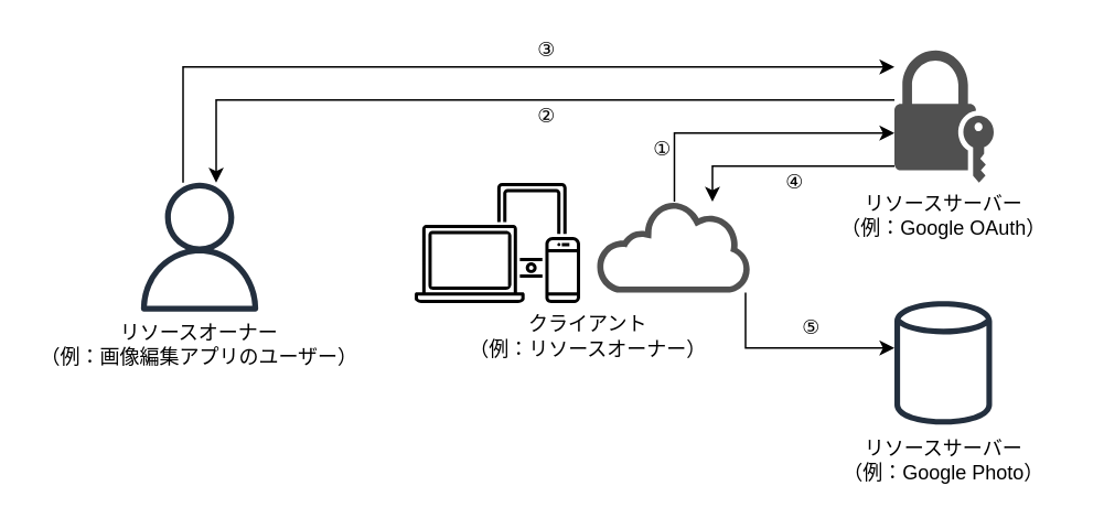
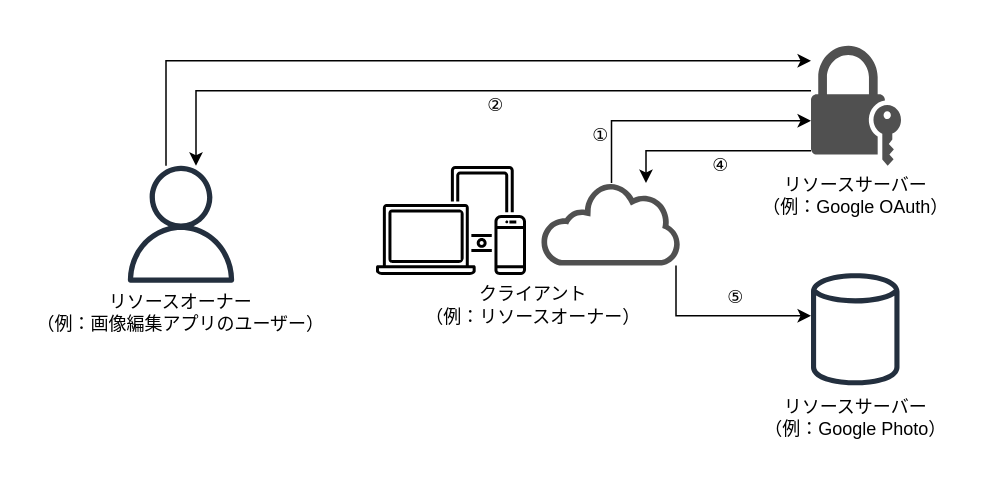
  <mxCell id="0" />
  <mxCell id="1" parent="0" />
  <mxCell id="2" style="edgeStyle=orthogonalEdgeStyle;rounded=0;orthogonalLoop=1;jettySize=auto;html=1;" edge="1" parent="1" source="3" target="10"><mxGeometry relative="1" as="geometry"><Array as="points"><mxPoint x="110" y="40" /></Array></mxGeometry></mxCell>
  <mxCell id="3" value="" style="outlineConnect=0;fontColor=#232F3E;gradientColor=none;fillColor=#232F3E;strokeColor=none;dashed=0;verticalLabelPosition=bottom;verticalAlign=top;align=center;html=1;fontSize=12;fontStyle=0;aspect=fixed;pointerEvents=1;shape=mxgraph.aws4.user;" vertex="1" parent="1"><mxGeometry x="81" y="110" width="78" height="78" as="geometry" /></mxCell>
  <mxCell id="4" style="edgeStyle=orthogonalEdgeStyle;rounded=0;orthogonalLoop=1;jettySize=auto;html=1;" edge="1" parent="1" source="6" target="10"><mxGeometry relative="1" as="geometry"><Array as="points"><mxPoint x="407" y="80" /></Array></mxGeometry></mxCell>
  <mxCell id="5" style="edgeStyle=orthogonalEdgeStyle;rounded=0;orthogonalLoop=1;jettySize=auto;html=1;" edge="1" parent="1" source="6" target="11"><mxGeometry relative="1" as="geometry"><Array as="points"><mxPoint x="450" y="210" /></Array></mxGeometry></mxCell>
  <mxCell id="6" value="" style="pointerEvents=1;shadow=0;dashed=0;html=1;strokeColor=none;fillColor=#505050;labelPosition=center;verticalLabelPosition=bottom;outlineConnect=0;verticalAlign=top;align=center;shape=mxgraph.office.clouds.cloud;" vertex="1" parent="1"><mxGeometry x="360" y="121.5" width="94" height="55" as="geometry" /></mxCell>
  <mxCell id="7" value="" style="outlineConnect=0;gradientColor=none;fontColor=#545B64;strokeColor=none;dashed=0;verticalLabelPosition=bottom;verticalAlign=top;align=center;html=1;fontSize=12;fontStyle=0;aspect=fixed;shape=mxgraph.aws4.illustration_devices;pointerEvents=1;fillColor=#000000;" vertex="1" parent="1"><mxGeometry x="250" y="110" width="100" height="73" as="geometry" /></mxCell>
  <mxCell id="8" style="edgeStyle=orthogonalEdgeStyle;rounded=0;orthogonalLoop=1;jettySize=auto;html=1;" edge="1" parent="1" source="10" target="3"><mxGeometry relative="1" as="geometry"><Array as="points"><mxPoint x="130" y="60" /></Array></mxGeometry></mxCell>
  <mxCell id="9" style="edgeStyle=orthogonalEdgeStyle;rounded=0;orthogonalLoop=1;jettySize=auto;html=1;" edge="1" parent="1" source="10" target="6"><mxGeometry relative="1" as="geometry"><Array as="points"><mxPoint x="430" y="100" /></Array></mxGeometry></mxCell>
  <mxCell id="10" value="" style="pointerEvents=1;shadow=0;dashed=0;html=1;strokeColor=none;fillColor=#505050;labelPosition=center;verticalLabelPosition=bottom;verticalAlign=top;outlineConnect=0;align=center;shape=mxgraph.office.security.lock_with_key_security;" vertex="1" parent="1"><mxGeometry x="540" y="30" width="60" height="80" as="geometry" /></mxCell>
  <mxCell id="11" value="" style="outlineConnect=0;fontColor=#232F3E;gradientColor=none;fillColor=#232F3E;strokeColor=none;dashed=0;verticalLabelPosition=bottom;verticalAlign=top;align=center;html=1;fontSize=12;fontStyle=0;aspect=fixed;pointerEvents=1;shape=mxgraph.aws4.generic_database;" vertex="1" parent="1"><mxGeometry x="540" y="180" width="59" height="78" as="geometry" /></mxCell>
  <mxCell id="12" value="リソースオーナー&lt;br&gt;（例：画像編集アプリのユーザー）" style="text;html=1;strokeColor=none;fillColor=none;align=center;verticalAlign=middle;whiteSpace=wrap;rounded=0;" vertex="1" parent="1"><mxGeometry y="188" width="200" height="40" as="geometry" x="20" /></mxCell>
  <mxCell id="13" value="クライアント&lt;br&gt;（例：リソースオーナー）" style="text;html=1;strokeColor=none;fillColor=none;align=center;verticalAlign=middle;whiteSpace=wrap;rounded=0;" vertex="1" parent="1"><mxGeometry x="280" y="183" width="150" height="40" as="geometry" /></mxCell>
  <mxCell id="14" value="リソースサーバー&lt;br&gt;（例：Google OAuth）" style="text;html=1;strokeColor=none;fillColor=none;align=center;verticalAlign=middle;whiteSpace=wrap;rounded=0;" vertex="1" parent="1"><mxGeometry x="495" y="110" width="150" height="40" as="geometry" /></mxCell>
  <mxCell id="15" value="リソースサーバー&lt;br&gt;（例：Google Photo）" style="text;html=1;strokeColor=none;fillColor=none;align=center;verticalAlign=middle;whiteSpace=wrap;rounded=0;" vertex="1" parent="1"><mxGeometry x="494.5" y="258" width="150" height="40" as="geometry" /></mxCell>
  <mxCell id="16" value="①" style="text;html=1;strokeColor=none;fillColor=none;align=center;verticalAlign=middle;whiteSpace=wrap;rounded=0;" vertex="1" parent="1"><mxGeometry x="380" y="80" width="40" height="20" as="geometry" /></mxCell>
  <mxCell id="17" value="②" style="text;html=1;strokeColor=none;fillColor=none;align=center;verticalAlign=middle;whiteSpace=wrap;rounded=0;" vertex="1" parent="1"><mxGeometry x="310" y="60" width="40" height="20" as="geometry" /></mxCell>
- <mxCell id="18" value="③" style="text;html=1;strokeColor=none;fillColor=none;align=center;verticalAlign=middle;whiteSpace=wrap;rounded=0;" vertex="1" parent="1"><mxGeometry x="310" width="40" height="20" as="geometry" y="20" /></mxCell>
  <mxCell id="19" value="④" style="text;html=1;strokeColor=none;fillColor=none;align=center;verticalAlign=middle;whiteSpace=wrap;rounded=0;" vertex="1" parent="1"><mxGeometry x="460" y="100" width="40" height="20" as="geometry" /></mxCell>
  <mxCell id="20" value="⑤" style="text;html=1;strokeColor=none;fillColor=none;align=center;verticalAlign=middle;whiteSpace=wrap;rounded=0;" vertex="1" parent="1"><mxGeometry x="470" y="188" width="40" height="20" as="geometry" /></mxCell>
